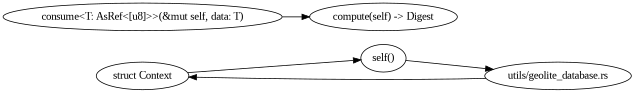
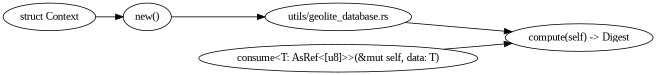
  digraph {
    fontname="Liberation Serif"
    rankdir=LR
    node [fontname="Liberation Serif"]
    edge [fontname="Liberation Serif"]
    n1 [label="struct Context"]
-   "new()" [label="self()"]
+   "new()"
    "utils/geolite_database.rs"
    "consume<T: AsRef<[u8]>>(&mut self, data: T)"
    "compute(self) -> Digest"
    n1 -> "new()"
    "new()" -> "utils/geolite_database.rs"
-   "utils/geolite_database.rs" -> n1
+   "utils/geolite_database.rs" -> "compute(self) -> Digest"
    "consume<T: AsRef<[u8]>>(&mut self, data: T)" -> "compute(self) -> Digest"
  }
